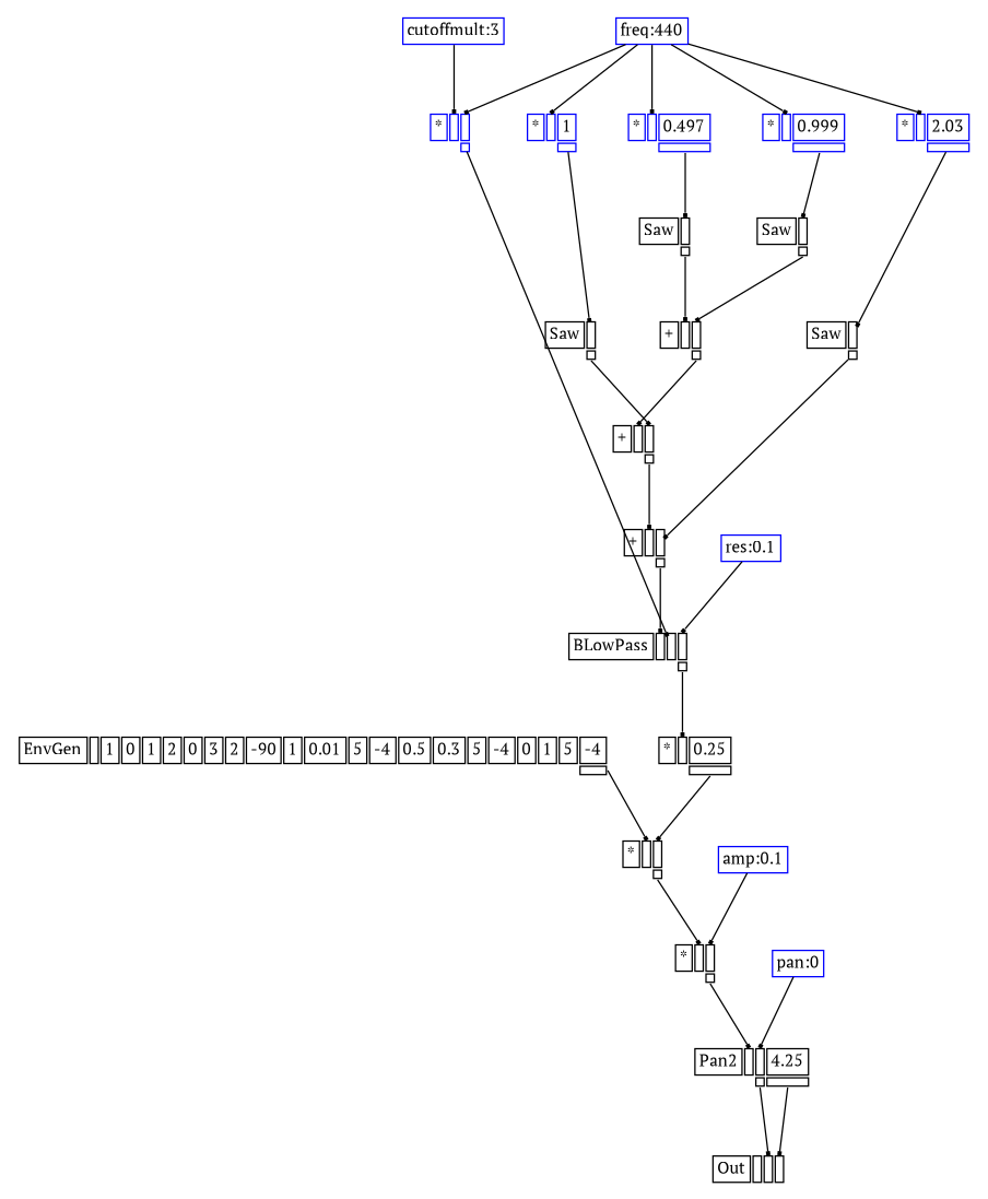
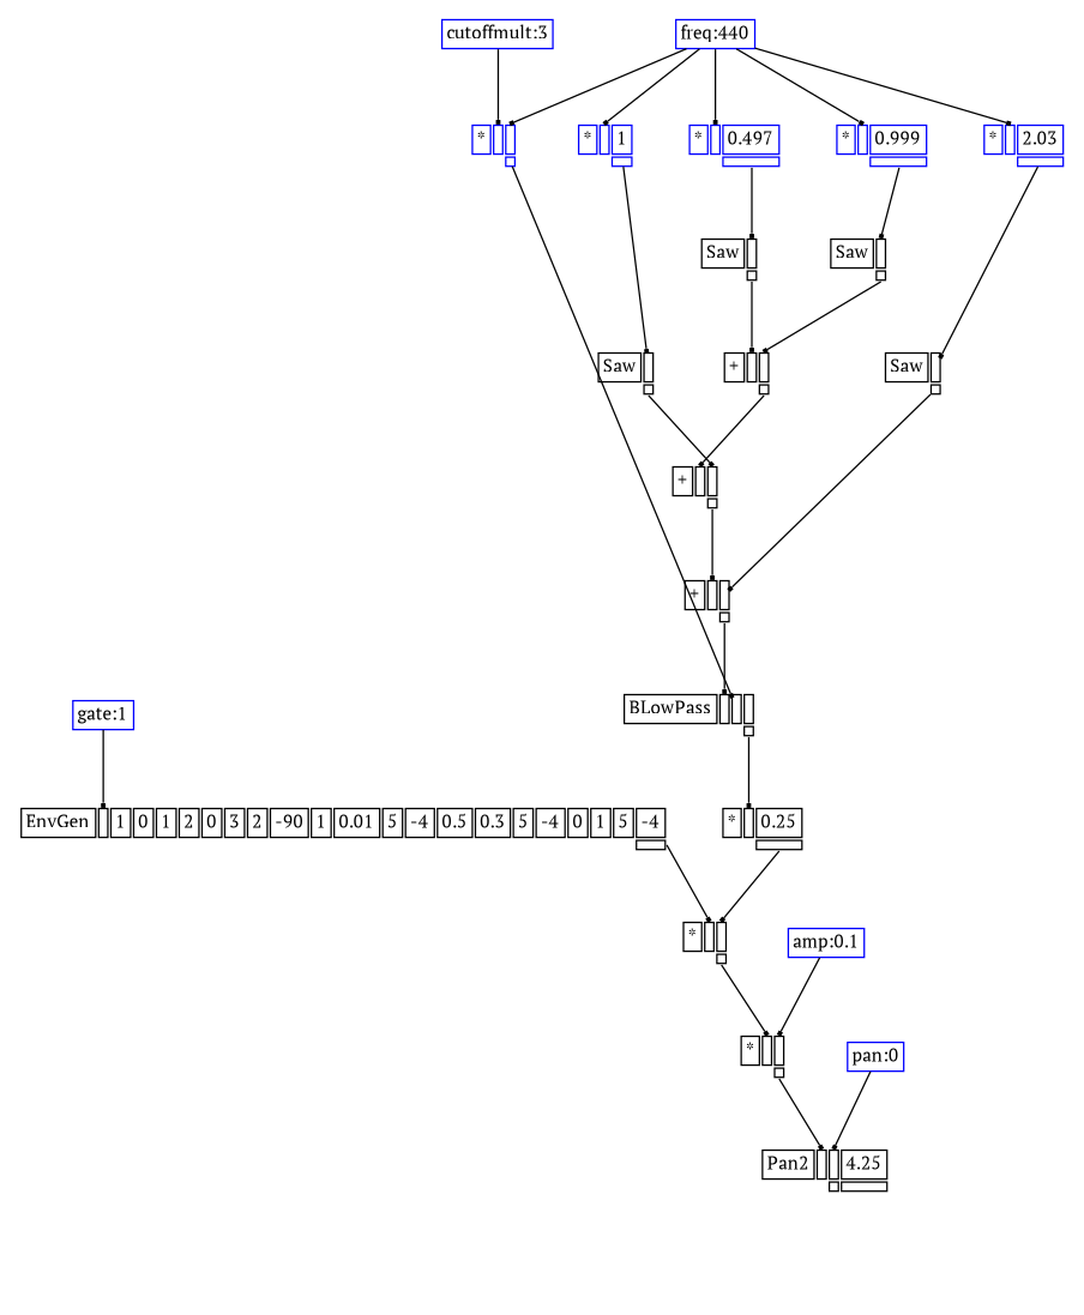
  digraph {
    fontname="PT Serif"
    splines=false
    node [color=black fontname="PT Serif" fontsize=12 shape=plaintext]
    edge [arrowhead=box arrowsize=0.25 fontname="PT Serif" headport=i_0 tailport=o_0]
    n1 [color=blue label=<<TABLE BORDER="0" CELLBORDER="1"><TR><TD PORT="o_0">pan:0</TD></TR></TABLE>>]
    n2 [label=<<TABLE BORDER="0" CELLBORDER="1"><TR><TD>Pan2</TD><TD PORT="i_0" ID="u_38:i_0"></TD><TD PORT="i_1" ID="u_38:i_1"></TD><TD ID="u_38:K_2">4.25</TD></TR><TR><TD BORDER="0"></TD><TD BORDER="0"></TD><TD PORT="o_0" ID="u_38:o_0"></TD><TD PORT="o_1" ID="u_38:o_1"></TD></TR></TABLE>>]
-   n3 [label=<<TABLE BORDER="0" CELLBORDER="1"><TR><TD>Out</TD><TD PORT="i_0" ID="u_41:i_0"></TD><TD PORT="i_1" ID="u_41:i_1"></TD><TD PORT="i_2" ID="u_41:i_2"></TD></TR></TABLE>>]
    n4 [color=blue label=<<TABLE BORDER="0" CELLBORDER="1"><TR><TD PORT="o_0">amp:0.1</TD></TR></TABLE>>]
    n5 [label=<<TABLE BORDER="0" CELLBORDER="1"><TR><TD>*</TD><TD PORT="i_0" ID="u_36:i_0"></TD><TD PORT="i_1" ID="u_36:i_1"></TD></TR><TR><TD BORDER="0"></TD><TD BORDER="0"></TD><TD PORT="o_0" ID="u_36:o_0"></TD></TR></TABLE>>]
-   n6 [color=blue label=<<TABLE BORDER="0" CELLBORDER="1"><TR><TD PORT="o_0">res:0.1</TD></TR></TABLE>>]
    n7 [label=<<TABLE BORDER="0" CELLBORDER="1"><TR><TD>BLowPass</TD><TD PORT="i_0" ID="u_31:i_0"></TD><TD PORT="i_1" ID="u_31:i_1"></TD><TD PORT="i_2" ID="u_31:i_2"></TD></TR><TR><TD BORDER="0"></TD><TD BORDER="0"></TD><TD BORDER="0"></TD><TD PORT="o_0" ID="u_31:o_0"></TD></TR></TABLE>>]
    n8 [label=<<TABLE BORDER="0" CELLBORDER="1"><TR><TD>*</TD><TD PORT="i_0" ID="u_33:i_0"></TD><TD ID="u_33:K_1">0.25</TD></TR><TR><TD BORDER="0"></TD><TD BORDER="0"></TD><TD PORT="o_0" ID="u_33:o_0"></TD></TR></TABLE>>]
    n9 [color=blue label=<<TABLE BORDER="0" CELLBORDER="1"><TR><TD PORT="o_0">cutoffmult:3</TD></TR></TABLE>>]
    n10 [color=blue label=<<TABLE BORDER="0" CELLBORDER="1"><TR><TD>*</TD><TD PORT="i_0" ID="u_29:i_0"></TD><TD PORT="i_1" ID="u_29:i_1"></TD></TR><TR><TD BORDER="0"></TD><TD BORDER="0"></TD><TD PORT="o_0" ID="u_29:o_0"></TD></TR></TABLE>>]
    n11 [color=blue label=<<TABLE BORDER="0" CELLBORDER="1"><TR><TD PORT="o_0">freq:440</TD></TR></TABLE>>]
    n12 [color=blue label=<<TABLE BORDER="0" CELLBORDER="1"><TR><TD>*</TD><TD PORT="i_0" ID="u_15:i_0"></TD><TD ID="u_15:K_1">0.497</TD></TR><TR><TD BORDER="0"></TD><TD BORDER="0"></TD><TD PORT="o_0" ID="u_15:o_0"></TD></TR></TABLE>>]
    n13 [color=blue label=<<TABLE BORDER="0" CELLBORDER="1"><TR><TD>*</TD><TD PORT="i_0" ID="u_18:i_0"></TD><TD ID="u_18:K_1">0.999</TD></TR><TR><TD BORDER="0"></TD><TD BORDER="0"></TD><TD PORT="o_0" ID="u_18:o_0"></TD></TR></TABLE>>]
    n14 [color=blue label=<<TABLE BORDER="0" CELLBORDER="1"><TR><TD>*</TD><TD PORT="i_0" ID="u_21:i_0"></TD><TD ID="u_21:K_1">1</TD></TR><TR><TD BORDER="0"></TD><TD BORDER="0"></TD><TD PORT="o_0" ID="u_21:o_0"></TD></TR></TABLE>>]
    n15 [color=blue label=<<TABLE BORDER="0" CELLBORDER="1"><TR><TD>*</TD><TD PORT="i_0" ID="u_25:i_0"></TD><TD ID="u_25:K_1">2.03</TD></TR><TR><TD BORDER="0"></TD><TD BORDER="0"></TD><TD PORT="o_0" ID="u_25:o_0"></TD></TR></TABLE>>]
    n16 [label=<<TABLE BORDER="0" CELLBORDER="1"><TR><TD>Saw</TD><TD PORT="i_0" ID="u_16:i_0"></TD></TR><TR><TD BORDER="0"></TD><TD PORT="o_0" ID="u_16:o_0"></TD></TR></TABLE>>]
    n17 [label=<<TABLE BORDER="0" CELLBORDER="1"><TR><TD>Saw</TD><TD PORT="i_0" ID="u_19:i_0"></TD></TR><TR><TD BORDER="0"></TD><TD PORT="o_0" ID="u_19:o_0"></TD></TR></TABLE>>]
    n18 [label=<<TABLE BORDER="0" CELLBORDER="1"><TR><TD>Saw</TD><TD PORT="i_0" ID="u_22:i_0"></TD></TR><TR><TD BORDER="0"></TD><TD PORT="o_0" ID="u_22:o_0"></TD></TR></TABLE>>]
    n19 [label=<<TABLE BORDER="0" CELLBORDER="1"><TR><TD>Saw</TD><TD PORT="i_0" ID="u_26:i_0"></TD></TR><TR><TD BORDER="0"></TD><TD PORT="o_0" ID="u_26:o_0"></TD></TR></TABLE>>]
+   n20 [color=blue label=<<TABLE BORDER="0" CELLBORDER="1"><TR><TD PORT="o_0">gate:1</TD></TR></TABLE>>]
    n21 [label=<<TABLE BORDER="0" CELLBORDER="1"><TR><TD>EnvGen</TD><TD PORT="i_0" ID="u_12:i_0"></TD><TD ID="u_12:K_1">1</TD><TD ID="u_12:K_2">0</TD><TD ID="u_12:K_3">1</TD><TD ID="u_12:K_4">2</TD><TD ID="u_12:K_5">0</TD><TD ID="u_12:K_6">3</TD><TD ID="u_12:K_7">2</TD><TD ID="u_12:K_8">-90</TD><TD ID="u_12:K_9">1</TD><TD ID="u_12:K_10">0.01</TD><TD ID="u_12:K_11">5</TD><TD ID="u_12:K_12">-4</TD><TD ID="u_12:K_13">0.5</TD><TD ID="u_12:K_14">0.3</TD><TD ID="u_12:K_15">5</TD><TD ID="u_12:K_16">-4</TD><TD ID="u_12:K_17">0</TD><TD ID="u_12:K_18">1</TD><TD ID="u_12:K_19">5</TD><TD ID="u_12:K_20">-4</TD></TR><TR><TD BORDER="0"></TD><TD BORDER="0"></TD><TD BORDER="0"></TD><TD BORDER="0"></TD><TD BORDER="0"></TD><TD BORDER="0"></TD><TD BORDER="0"></TD><TD BORDER="0"></TD><TD BORDER="0"></TD><TD BORDER="0"></TD><TD BORDER="0"></TD><TD BORDER="0"></TD><TD BORDER="0"></TD><TD BORDER="0"></TD><TD BORDER="0"></TD><TD BORDER="0"></TD><TD BORDER="0"></TD><TD BORDER="0"></TD><TD BORDER="0"></TD><TD BORDER="0"></TD><TD BORDER="0"></TD><TD PORT="o_0" ID="u_12:o_0"></TD></TR></TABLE>>]
    n22 [label=<<TABLE BORDER="0" CELLBORDER="1"><TR><TD>*</TD><TD PORT="i_0" ID="u_34:i_0"></TD><TD PORT="i_1" ID="u_34:i_1"></TD></TR><TR><TD BORDER="0"></TD><TD BORDER="0"></TD><TD PORT="o_0" ID="u_34:o_0"></TD></TR></TABLE>>]
    n23 [label=<<TABLE BORDER="0" CELLBORDER="1"><TR><TD>+</TD><TD PORT="i_0" ID="u_20:i_0"></TD><TD PORT="i_1" ID="u_20:i_1"></TD></TR><TR><TD BORDER="0"></TD><TD BORDER="0"></TD><TD PORT="o_0" ID="u_20:o_0"></TD></TR></TABLE>>]
    n24 [label=<<TABLE BORDER="0" CELLBORDER="1"><TR><TD>+</TD><TD PORT="i_0" ID="u_23:i_0"></TD><TD PORT="i_1" ID="u_23:i_1"></TD></TR><TR><TD BORDER="0"></TD><TD BORDER="0"></TD><TD PORT="o_0" ID="u_23:o_0"></TD></TR></TABLE>>]
    n25 [label=<<TABLE BORDER="0" CELLBORDER="1"><TR><TD>+</TD><TD PORT="i_0" ID="u_27:i_0"></TD><TD PORT="i_1" ID="u_27:i_1"></TD></TR><TR><TD BORDER="0"></TD><TD BORDER="0"></TD><TD PORT="o_0" ID="u_27:o_0"></TD></TR></TABLE>>]
    n1 -> n2 [headport=i_1]
-   n2 -> n3 [headport=i_1]
-   n2 -> n3 [headport=i_2 tailport=o_1]
    n4 -> n5 [headport=i_1]
    n5 -> n2
-   n6 -> n7 [headport=i_2]
    n7 -> n8
    n8 -> n22 [headport=i_1]
    n9 -> n10
    n10 -> n7 [headport=i_1]
    n11 -> n10 [headport=i_1]
    n11 -> n12
    n11 -> n13
    n11 -> n14
    n11 -> n15
    n12 -> n16
    n13 -> n17
    n14 -> n18
    n15 -> n19
    n16 -> n23
    n17 -> n23 [headport=i_1]
    n18 -> n24 [headport=i_1]
    n19 -> n25 [headport=i_1]
+   n20 -> n21
    n21 -> n22
    n22 -> n5
    n23 -> n24
    n24 -> n25
    n25 -> n7
  }
